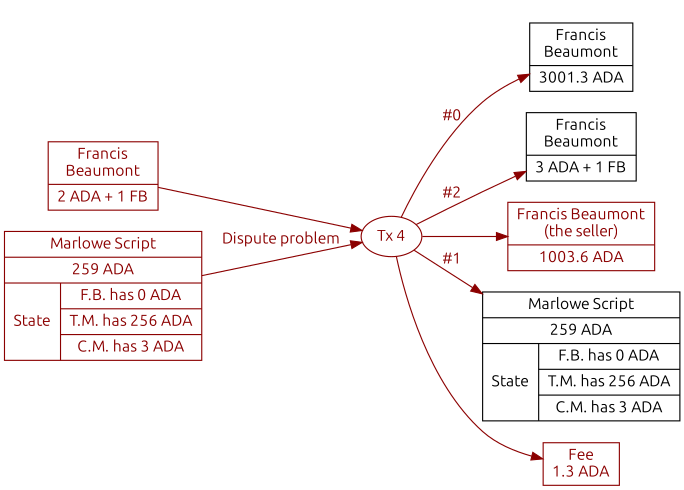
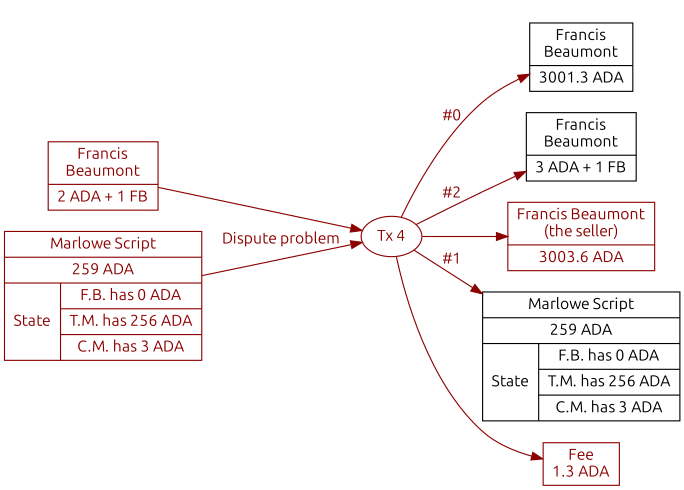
  digraph {
    fontname=Ubuntu
    rankdir=LR
    node [color=darkred fontcolor=darkred fontname=Ubuntu shape=record]
    edge [color=darkred fontcolor=darkred fontname=Ubuntu]
    n1 [color=black fontcolor=black label="Francis\nBeaumont|3001.3 ADA"]
    n2 [color=black fontcolor=black label="Francis\nBeaumont|3 ADA + 1 FB"]
-   n3 [label="Francis Beaumont\n(the seller)|1003.6 ADA"]
+   n3 [label="Francis Beaumont\n(the seller)|3003.6 ADA"]
    n4 [label="Tx 4" shape=oval]
    n5 [color=black fontcolor=black label="Marlowe Script|259 ADA|{State|{F.B. has 0 ADA|T.M. has 256 ADA|C.M. has 3 ADA}}"]
    n6 [label="Fee\n1.3 ADA"]
    n7 [label="Francis\nBeaumont|2 ADA + 1 FB"]
    n8 [label="Marlowe Script|259 ADA|{State|{F.B. has 0 ADA|T.M. has 256 ADA|C.M. has 3 ADA}}"]
    subgraph cluster_1 {
      peripheries=0
      n1
      n2
    }
    n4 -> n1 [label="#0"]
    n4 -> n2 [label="#2"]
    n4 -> n3
    n4 -> n5 [label="#1"]
    n4 -> n6
    n7 -> n4
    n8 -> n4 [label="Dispute problem"]
  }
